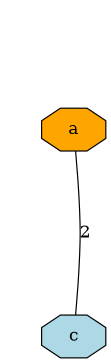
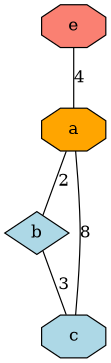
  graph {
    node [fillcolor=lightblue shape=octagon style=filled]
    a [fillcolor=orange]
+   b [shape=diamond]
    c
-   a -- c [label=2]
+   e [fillcolor=salmon]
+   a -- b [label=2]
+   a -- c [label=8]
+   b -- c [label=3]
+   e -- a [label=4]
  }
